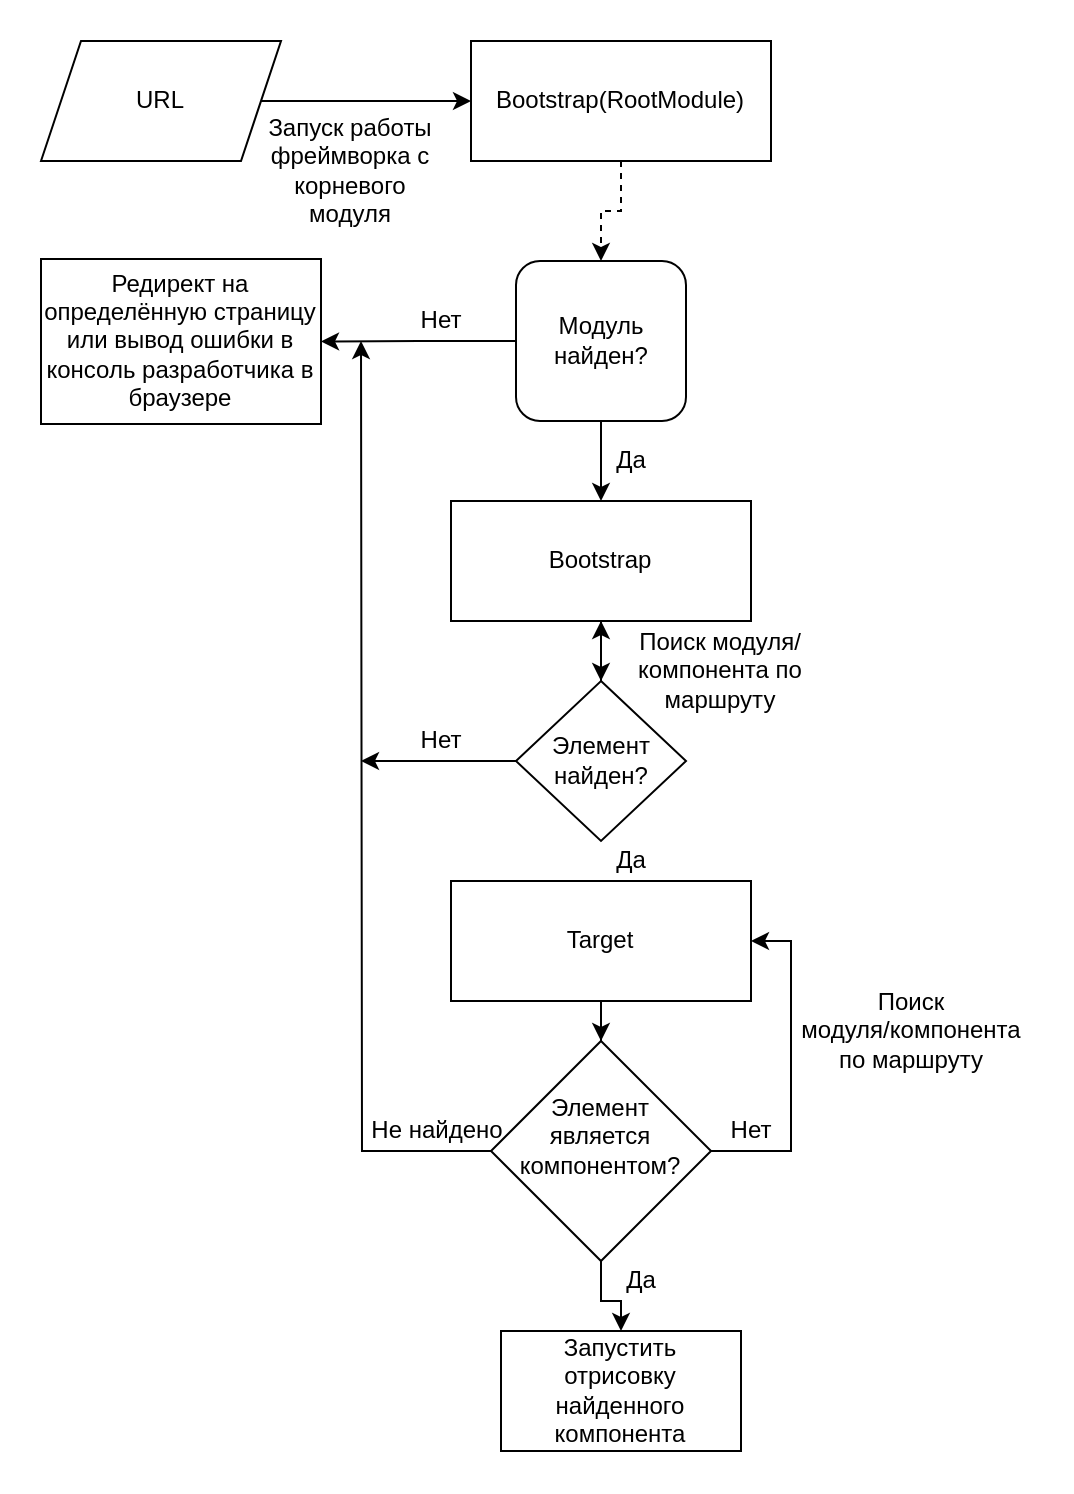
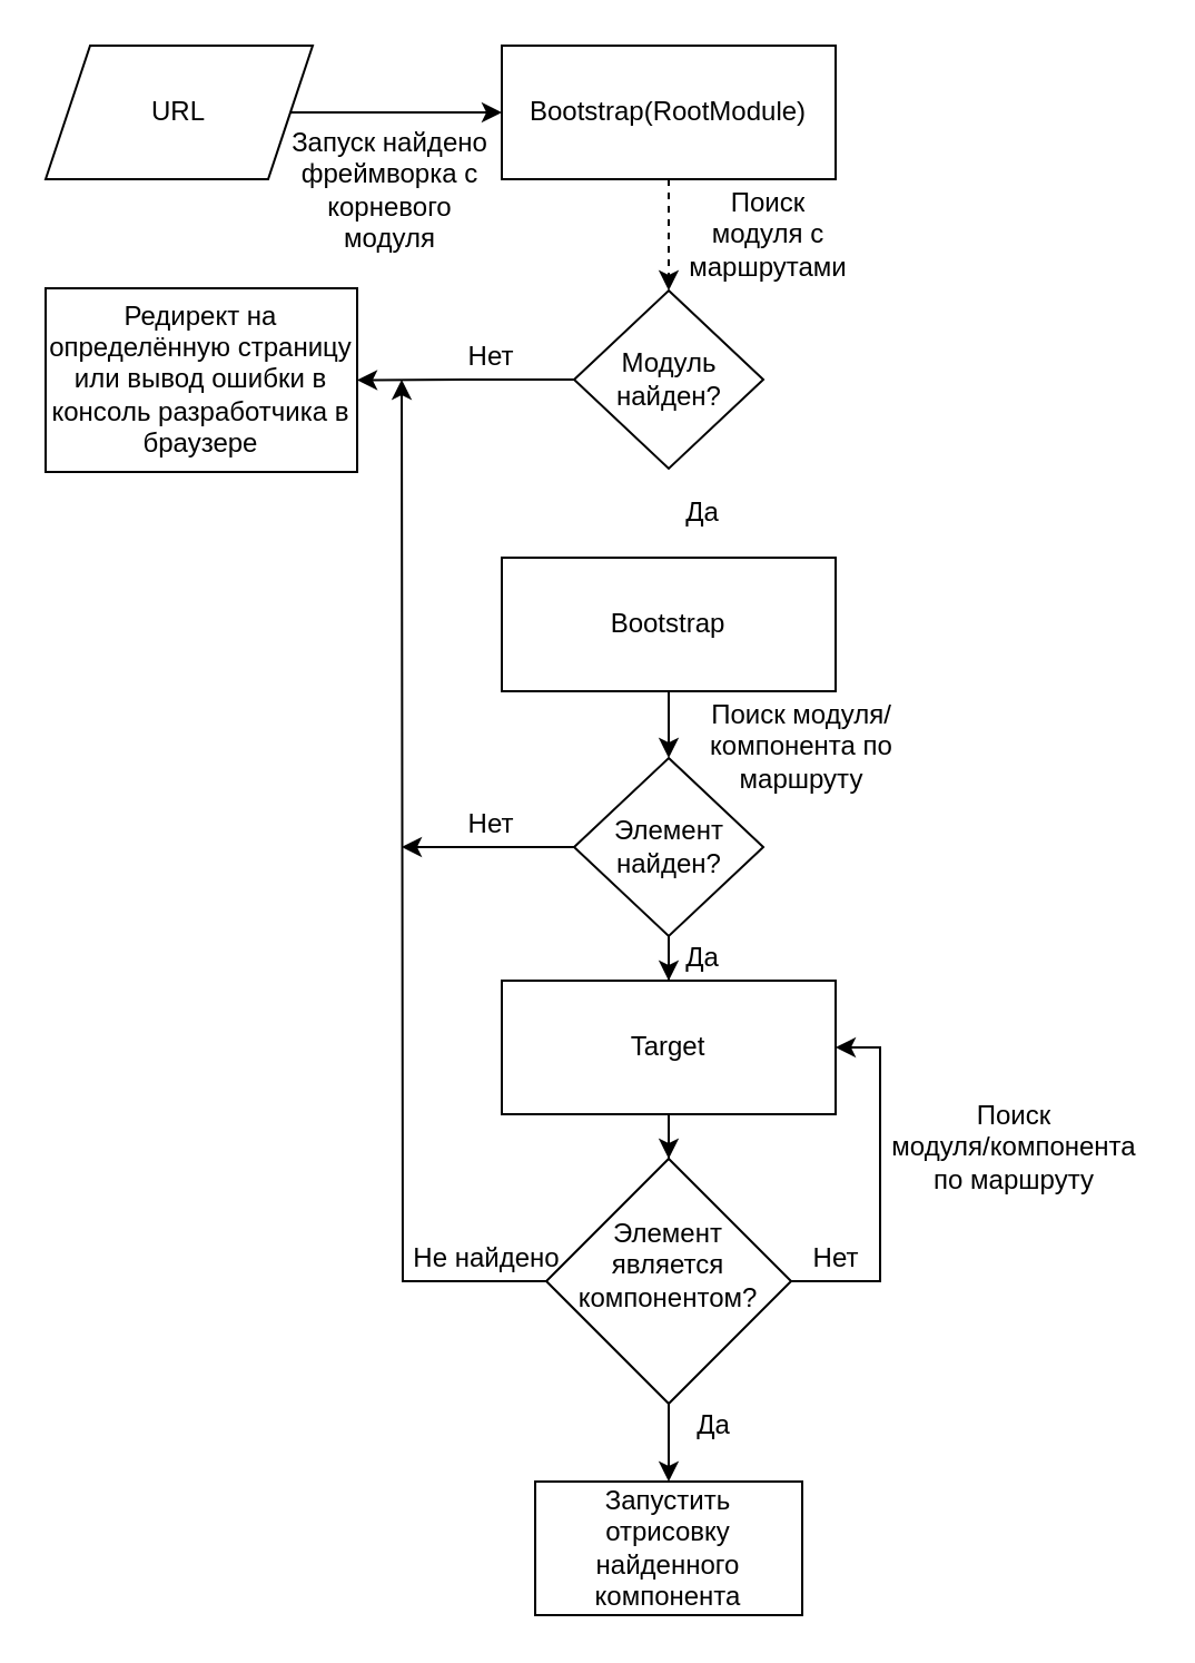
  <mxCell id="0" />
  <mxCell id="1" parent="0" />
  <mxCell id="2" value="" style="edgeStyle=orthogonalEdgeStyle;rounded=0;orthogonalLoop=1;jettySize=auto;html=1;" parent="1" source="3" target="5" edge="1"><mxGeometry relative="1" as="geometry" /></mxCell>
  <mxCell id="3" value="URL" style="shape=parallelogram;perimeter=parallelogramPerimeter;whiteSpace=wrap;html=1;fixedSize=1;" parent="1" vertex="1"><mxGeometry width="120" height="60" as="geometry" x="20" y="20" /></mxCell>
  <mxCell id="4" style="edgeStyle=orthogonalEdgeStyle;rounded=0;orthogonalLoop=1;jettySize=auto;html=1;entryX=0.5;entryY=0;entryDx=0;entryDy=0;dashed=1;" edge="1" parent="1" source="5" target="13"><mxGeometry relative="1" as="geometry" /></mxCell>
- <mxCell id="5" value="Bootstrap(RootModule)" style="whiteSpace=wrap;html=1;" parent="1" vertex="1"><mxGeometry x="235" y="20" width="150" height="60" as="geometry" /></mxCell>
+ <mxCell id="5" value="Bootstrap(RootModule)" style="whiteSpace=wrap;html=1;" parent="1" vertex="1"><mxGeometry x="225" width="150" height="60" as="geometry" y="20" /></mxCell>
  <mxCell id="6" style="edgeStyle=orthogonalEdgeStyle;rounded=0;orthogonalLoop=1;jettySize=auto;html=1;" parent="1" source="7" edge="1"><mxGeometry relative="1" as="geometry"><mxPoint x="300" y="340" as="targetPoint" /></mxGeometry></mxCell>
  <mxCell id="7" value="Bootstrap" style="whiteSpace=wrap;html=1;" parent="1" vertex="1"><mxGeometry x="225" y="250" width="150" height="60" as="geometry" /></mxCell>
+ <mxCell id="8" value="Поиск модуля с маршрутами" style="text;html=1;strokeColor=none;fillColor=none;align=center;verticalAlign=middle;whiteSpace=wrap;rounded=0;" parent="1" vertex="1"><mxGeometry x="315" y="90" width="60" height="30" as="geometry" /></mxCell>
  <mxCell id="9" value="Поиск модуля/компонента по маршруту" style="text;html=1;strokeColor=none;fillColor=none;align=center;verticalAlign=middle;whiteSpace=wrap;rounded=0;" parent="1" vertex="1"><mxGeometry x="305" y="310" width="110" height="50" as="geometry" /></mxCell>
- <mxCell id="10" value="Запуск работы фреймворка с корневого модуля" style="text;html=1;strokeColor=none;fillColor=none;align=center;verticalAlign=middle;whiteSpace=wrap;rounded=0;" parent="1" vertex="1"><mxGeometry x="130" y="50" width="90" height="70" as="geometry" /></mxCell>
- <mxCell id="11" style="edgeStyle=orthogonalEdgeStyle;rounded=0;orthogonalLoop=1;jettySize=auto;html=1;entryX=0.5;entryY=0;entryDx=0;entryDy=0;" edge="1" parent="1" source="13" target="7"><mxGeometry relative="1" as="geometry" /></mxCell>
+ <mxCell id="10" value="Запуск найдено фреймворка с корневого модуля" style="text;html=1;strokeColor=none;fillColor=none;align=center;verticalAlign=middle;whiteSpace=wrap;rounded=0;" parent="1" vertex="1"><mxGeometry x="130" y="50" width="90" height="70" as="geometry" /></mxCell>
  <mxCell id="12" style="edgeStyle=orthogonalEdgeStyle;rounded=0;orthogonalLoop=1;jettySize=auto;html=1;entryX=1;entryY=0.5;entryDx=0;entryDy=0;" edge="1" parent="1" source="13" target="28"><mxGeometry relative="1" as="geometry" /></mxCell>
- <mxCell id="13" value="&lt;div&gt;Модуль&lt;/div&gt;&lt;div&gt;найден?&lt;/div&gt;" style="whiteSpace=wrap;html=1;rounded=1;" vertex="1" parent="1"><mxGeometry x="257.5" y="130" width="85" height="80" as="geometry" /></mxCell>
+ <mxCell id="13" value="&lt;div&gt;Модуль&lt;/div&gt;&lt;div&gt;найден?&lt;/div&gt;" style="rhombus;whiteSpace=wrap;html=1;" vertex="1" parent="1"><mxGeometry x="257.5" y="130" width="85" height="80" as="geometry" /></mxCell>
  <mxCell id="14" style="edgeStyle=orthogonalEdgeStyle;rounded=0;orthogonalLoop=1;jettySize=auto;html=1;entryX=0.5;entryY=0;entryDx=0;entryDy=0;" edge="1" parent="1" source="15" target="19"><mxGeometry relative="1" as="geometry" /></mxCell>
  <mxCell id="15" value="Target" style="whiteSpace=wrap;html=1;" vertex="1" parent="1"><mxGeometry x="225" y="440" width="150" height="60" as="geometry" /></mxCell>
  <mxCell id="16" style="edgeStyle=orthogonalEdgeStyle;rounded=0;orthogonalLoop=1;jettySize=auto;html=1;entryX=1;entryY=0.5;entryDx=0;entryDy=0;" edge="1" parent="1" source="19" target="15"><mxGeometry relative="1" as="geometry"><mxPoint x="415" y="635" as="targetPoint" /><Array as="points"><mxPoint x="395" y="575" /><mxPoint x="395" y="470" /></Array></mxGeometry></mxCell>
  <mxCell id="17" value="" style="edgeStyle=orthogonalEdgeStyle;rounded=0;orthogonalLoop=1;jettySize=auto;html=1;" edge="1" parent="1" source="19" target="22"><mxGeometry relative="1" as="geometry" /></mxCell>
  <mxCell id="18" value="" style="edgeStyle=orthogonalEdgeStyle;rounded=0;orthogonalLoop=1;jettySize=auto;html=1;" edge="1" parent="1" source="19"><mxGeometry relative="1" as="geometry"><mxPoint x="180" y="170" as="targetPoint" /></mxGeometry></mxCell>
  <mxCell id="19" value="&lt;div&gt;Элемент&lt;/div&gt;&lt;div&gt;является &lt;br&gt;&lt;/div&gt;&lt;div&gt;компонентом?&lt;/div&gt;&lt;div&gt;&lt;br&gt;&lt;/div&gt;" style="rhombus;whiteSpace=wrap;html=1;" vertex="1" parent="1"><mxGeometry x="245" y="520" width="110" height="110" as="geometry" /></mxCell>
  <mxCell id="20" value="Нет" style="text;html=1;align=center;verticalAlign=middle;resizable=0;points=[];autosize=1;strokeColor=none;fillColor=none;" vertex="1" parent="1"><mxGeometry x="355" y="555" width="40" height="20" as="geometry" /></mxCell>
  <mxCell id="21" value="&lt;div&gt;Поиск&lt;/div&gt;&lt;div&gt;модуля/компонента&lt;/div&gt;&lt;div&gt;по маршруту&lt;/div&gt;" style="text;html=1;align=center;verticalAlign=middle;resizable=0;points=[];autosize=1;strokeColor=none;fillColor=none;" vertex="1" parent="1"><mxGeometry x="395" y="490" width="120" height="50" as="geometry" /></mxCell>
- <mxCell id="22" value="&lt;div&gt;Запустить&lt;/div&gt;&lt;div&gt;отрисовку найденного компонента&lt;/div&gt;" style="whiteSpace=wrap;html=1;" vertex="1" parent="1"><mxGeometry x="250" y="665" width="120" height="60" as="geometry" /></mxCell>
+ <mxCell id="22" value="&lt;div&gt;Запустить&lt;/div&gt;&lt;div&gt;отрисовку найденного компонента&lt;/div&gt;" style="whiteSpace=wrap;html=1;" vertex="1" parent="1"><mxGeometry x="240" y="665" width="120" height="60" as="geometry" /></mxCell>
  <mxCell id="23" value="Да" style="text;html=1;align=center;verticalAlign=middle;resizable=0;points=[];autosize=1;strokeColor=none;fillColor=none;" vertex="1" parent="1"><mxGeometry x="305" y="630" width="30" height="20" as="geometry" /></mxCell>
  <mxCell id="24" value="Не найдено" style="text;html=1;align=center;verticalAlign=middle;resizable=0;points=[];autosize=1;strokeColor=none;fillColor=none;" vertex="1" parent="1"><mxGeometry x="177.5" y="555" width="80" height="20" as="geometry" /></mxCell>
- <mxCell id="25" style="edgeStyle=orthogonalEdgeStyle;rounded=0;orthogonalLoop=1;jettySize=auto;html=1;" edge="1" parent="1" source="27" target="7"><mxGeometry relative="1" as="geometry" /></mxCell>
+ <mxCell id="25" style="edgeStyle=orthogonalEdgeStyle;rounded=0;orthogonalLoop=1;jettySize=auto;html=1;entryX=0.5;entryY=0;entryDx=0;entryDy=0;" edge="1" parent="1" source="27" target="15"><mxGeometry relative="1" as="geometry" /></mxCell>
  <mxCell id="26" style="edgeStyle=orthogonalEdgeStyle;rounded=0;orthogonalLoop=1;jettySize=auto;html=1;" edge="1" parent="1" source="27"><mxGeometry relative="1" as="geometry"><mxPoint x="180" y="380" as="targetPoint" /></mxGeometry></mxCell>
  <mxCell id="27" value="Элемент&lt;div&gt;найден?&lt;/div&gt;" style="rhombus;whiteSpace=wrap;html=1;" vertex="1" parent="1"><mxGeometry x="257.5" y="340" width="85" height="80" as="geometry" /></mxCell>
  <mxCell id="28" value="Редирект на определённую страницу или вывод ошибки в консоль разработчика в браузере" style="whiteSpace=wrap;html=1;" vertex="1" parent="1"><mxGeometry y="129" width="140" height="82.5" as="geometry" x="20" /></mxCell>
  <mxCell id="29" value="Да" style="text;html=1;align=center;verticalAlign=middle;resizable=0;points=[];autosize=1;strokeColor=none;fillColor=none;" vertex="1" parent="1"><mxGeometry x="300" y="420" width="30" height="20" as="geometry" /></mxCell>
  <mxCell id="30" value="Да" style="text;html=1;align=center;verticalAlign=middle;resizable=0;points=[];autosize=1;strokeColor=none;fillColor=none;" vertex="1" parent="1"><mxGeometry x="300" y="220" width="30" height="20" as="geometry" /></mxCell>
  <mxCell id="31" value="Нет" style="text;html=1;align=center;verticalAlign=middle;resizable=0;points=[];autosize=1;strokeColor=none;fillColor=none;" vertex="1" parent="1"><mxGeometry x="200" y="360" width="40" height="20" as="geometry" /></mxCell>
  <mxCell id="32" value="Нет" style="text;html=1;align=center;verticalAlign=middle;resizable=0;points=[];autosize=1;strokeColor=none;fillColor=none;" vertex="1" parent="1"><mxGeometry x="200" y="150" width="40" height="20" as="geometry" /></mxCell>
